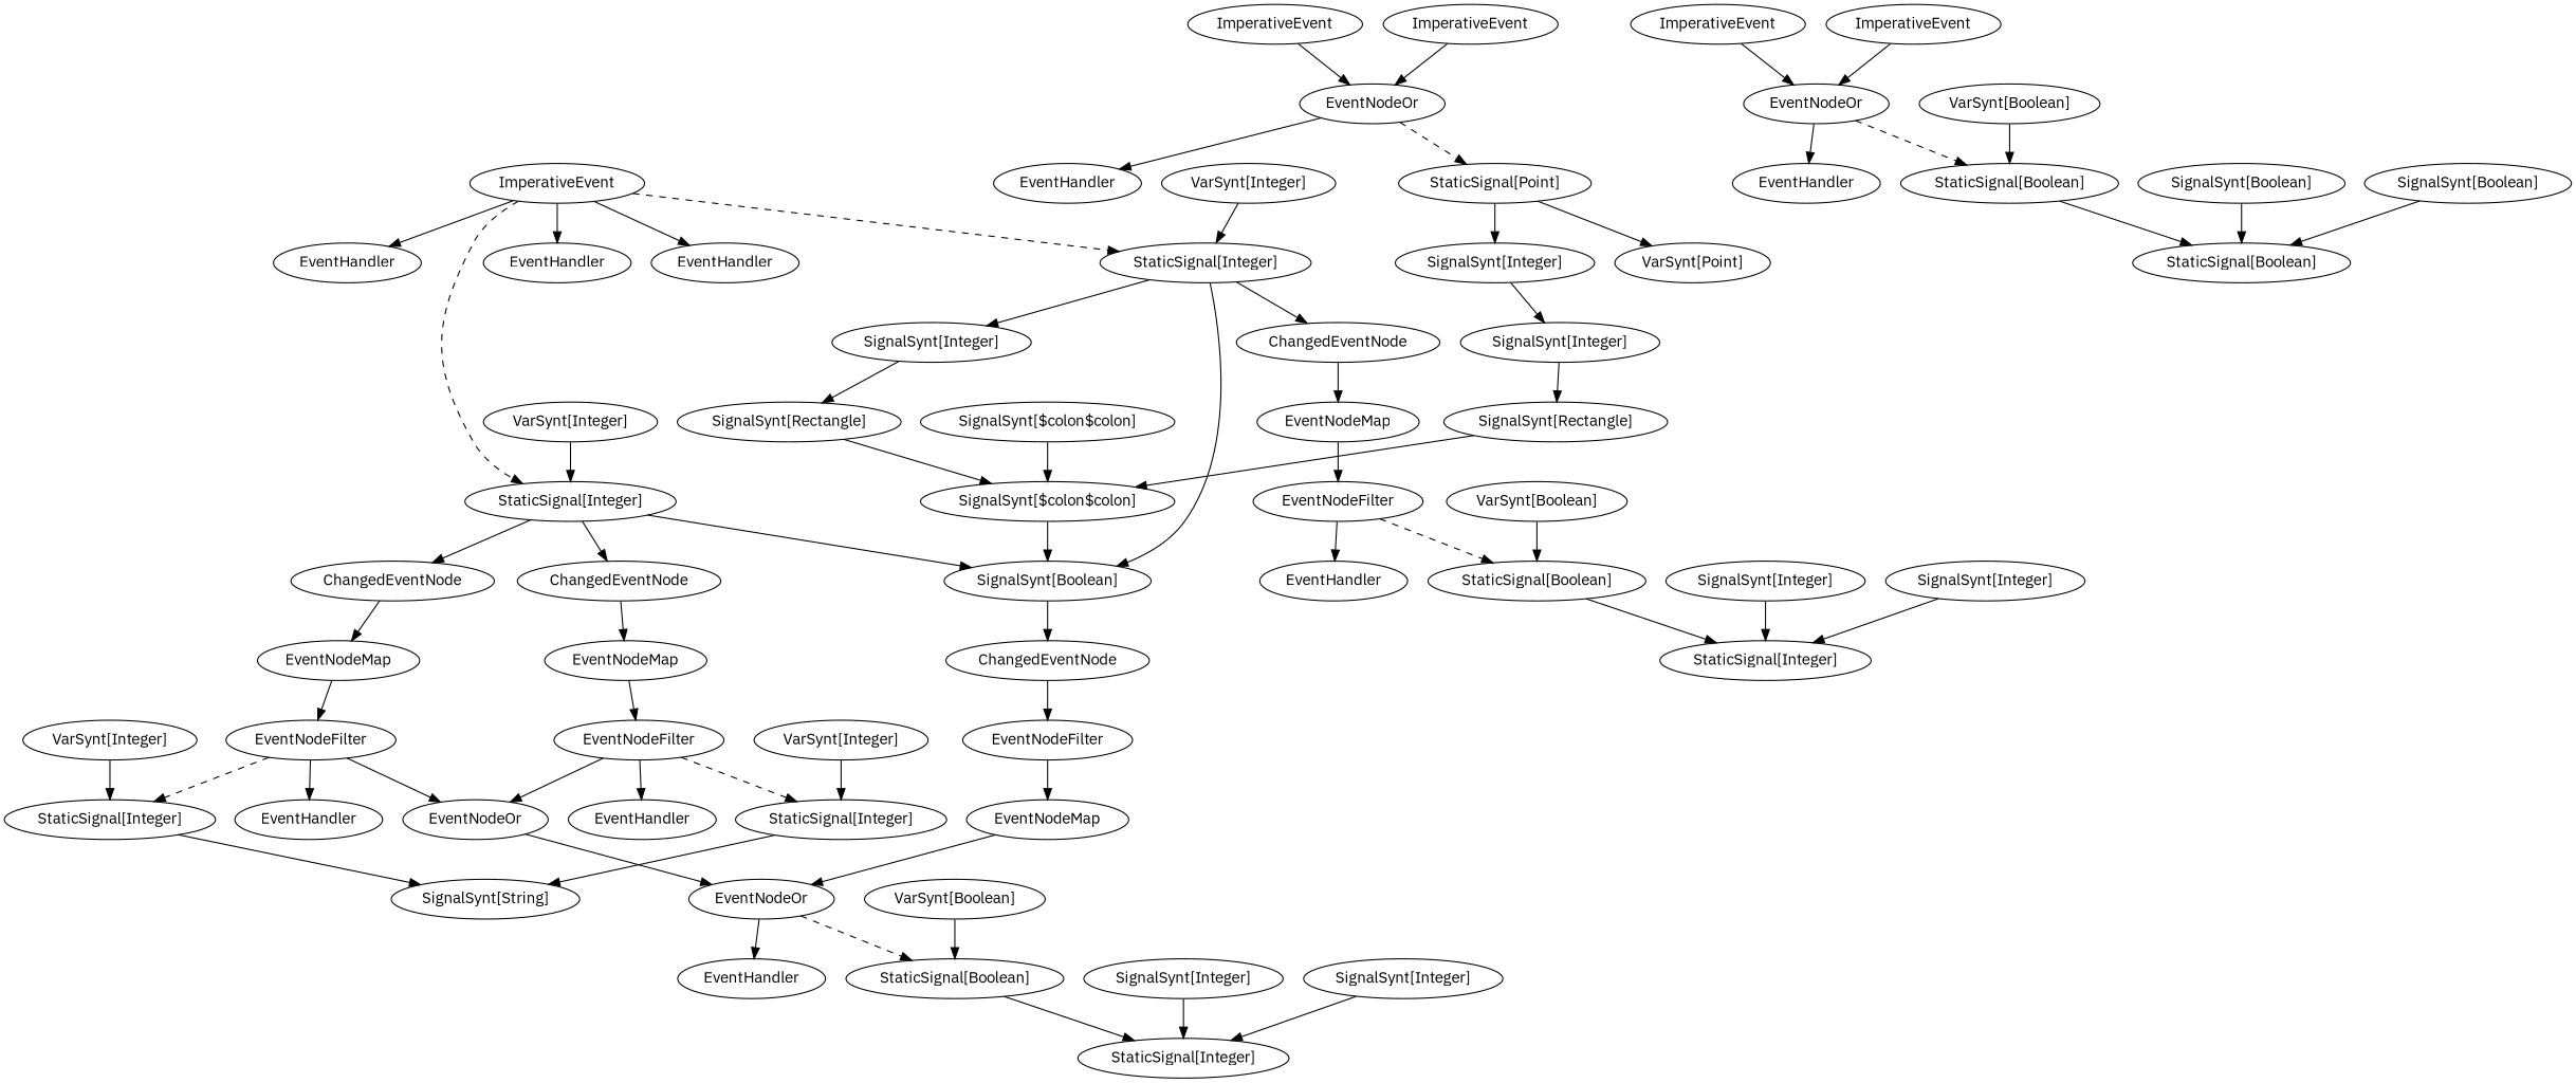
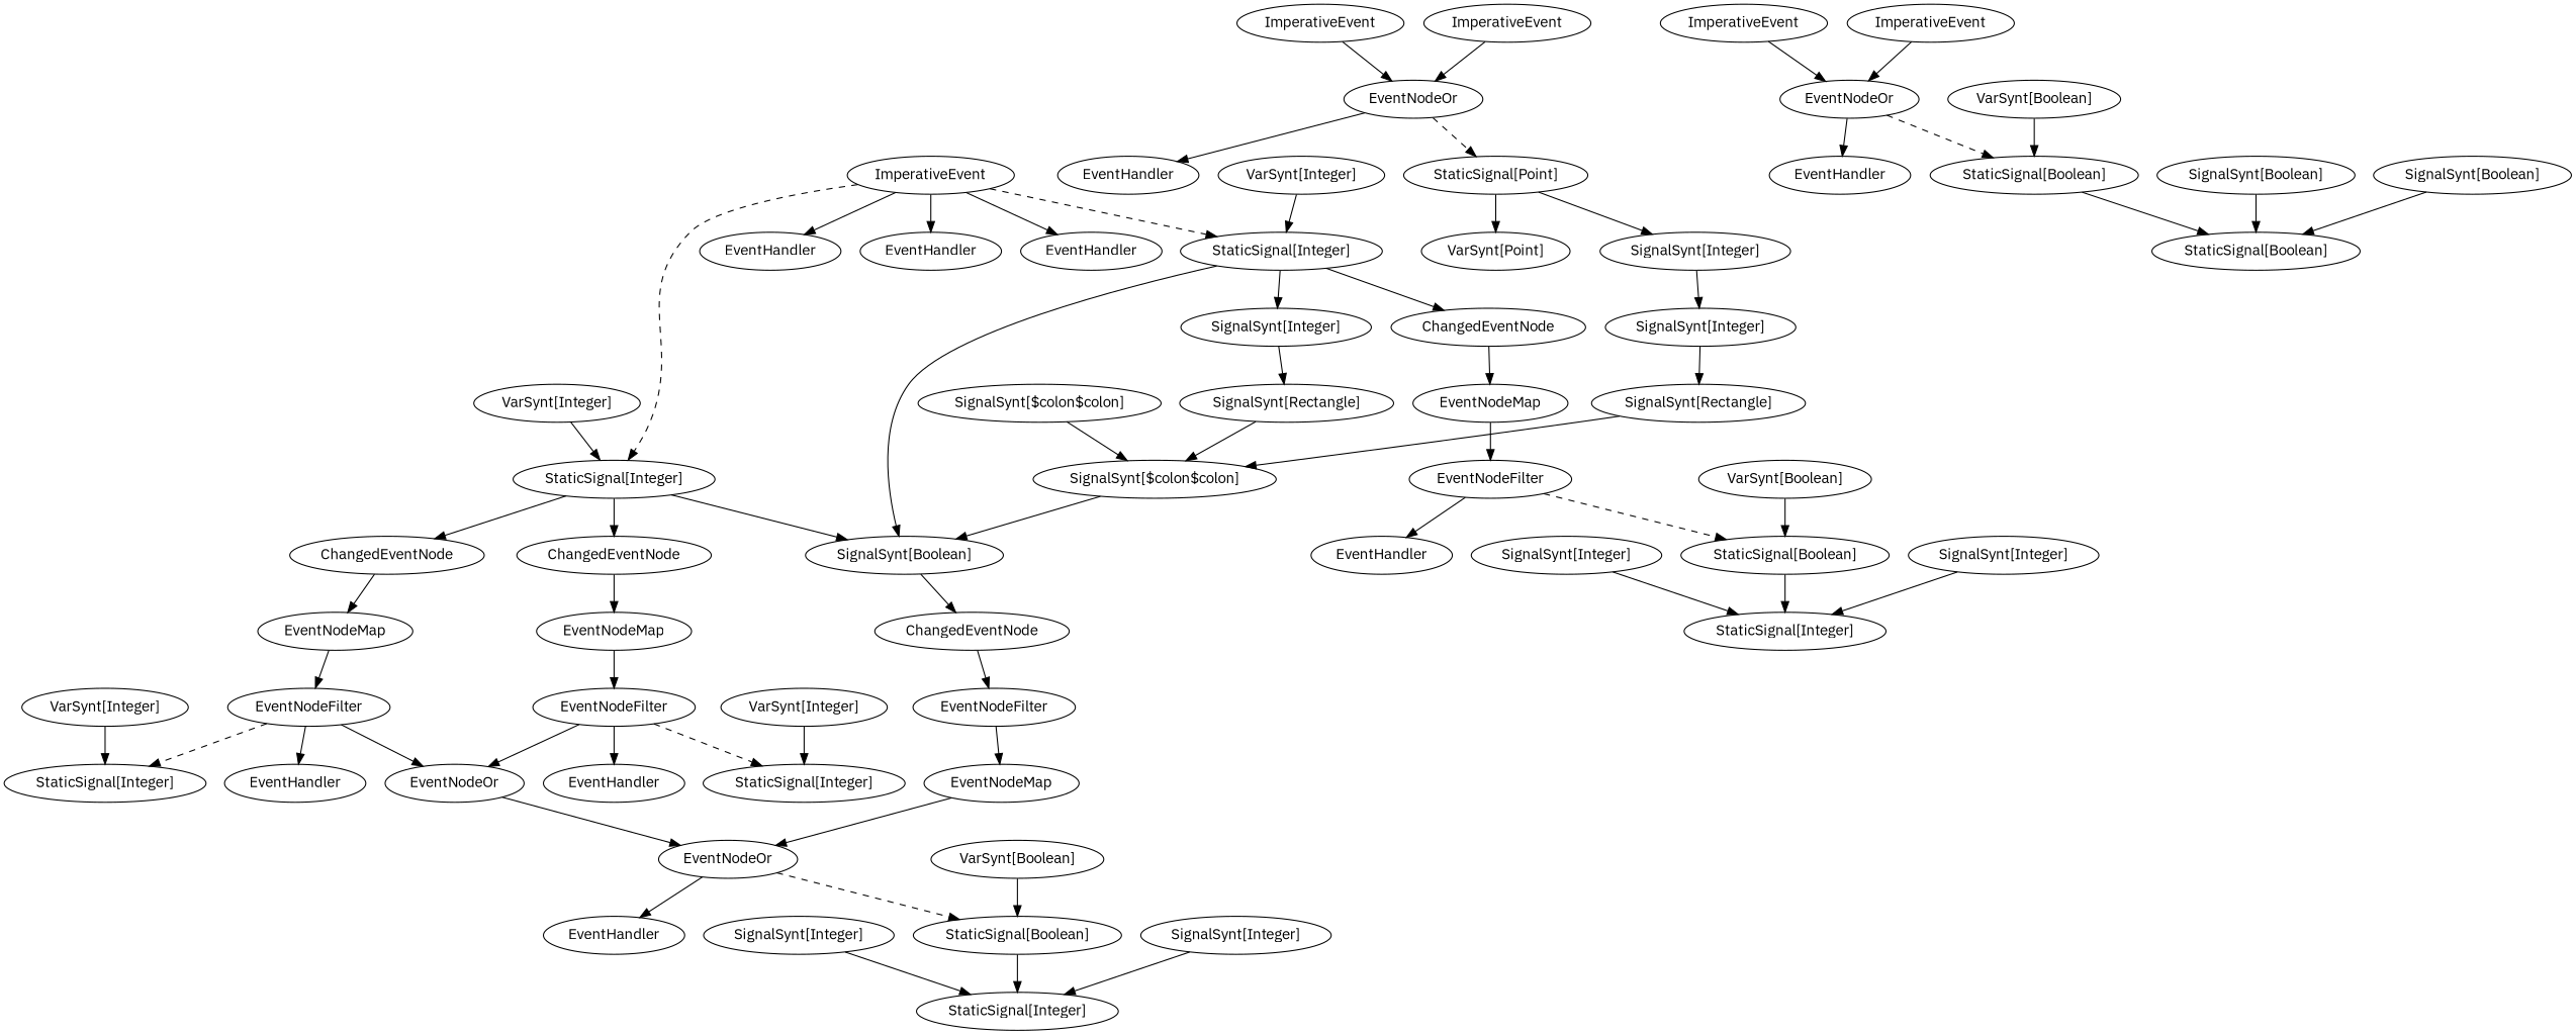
  digraph {
    fontname="IBM Plex Sans"
    node [fontname="IBM Plex Sans"]
    edge [fontname="IBM Plex Sans"]
    n1 [label=<ImperativeEvent>]
    n2 [label=<EventHandler>]
    n3 [label=<EventHandler>]
    n4 [label=<StaticSignal[Integer]>]
    n5 [label=<EventHandler>]
    n6 [label=<StaticSignal[Integer]>]
    n7 [label=<SignalSynt[Boolean]>]
    n8 [label=<ChangedEventNode>]
    n9 [label=<ChangedEventNode>]
    n10 [label=<SignalSynt[Integer]>]
    n11 [label=<ChangedEventNode>]
    n12 [label=<ImperativeEvent>]
    n13 [label=<EventNodeOr>]
    n14 [label=<EventHandler>]
    n15 [label=<StaticSignal[Point]>]
    n16 [label=<ImperativeEvent>]
    n17 [label=<EventNodeOr>]
    n18 [label=<EventHandler>]
    n19 [label=<StaticSignal[Boolean]>]
    n20 [label=<ImperativeEvent>]
    n21 [label=<ImperativeEvent>]
    n22 [label=<VarSynt[Point]>]
    n23 [label=<SignalSynt[Integer]>]
    n24 [label=<StaticSignal[Boolean]>]
    n25 [label=<SignalSynt[Integer]>]
    n26 [label=<SignalSynt[Boolean]>]
    n27 [label=<SignalSynt[Boolean]>]
    n28 [label=<VarSynt[Boolean]>]
    n29 [label=<VarSynt[Integer]>]
    n30 [label=<ChangedEventNode>]
    n31 [label=<EventNodeMap>]
    n32 [label=<EventNodeMap>]
    n33 [label=<VarSynt[Integer]>]
    n34 [label=<SignalSynt[Rectangle]>]
    n35 [label=<EventNodeMap>]
    n36 [label=<SignalSynt[Rectangle]>]
    n37 [label=<SignalSynt[$colon$colon]>]
    n38 [label=<SignalSynt[$colon$colon]>]
    n39 [label=<EventNodeFilter>]
    n40 [label=<EventNodeMap>]
    n41 [label=<EventNodeOr>]
    n42 [label=<EventHandler>]
    n43 [label=<StaticSignal[Boolean]>]
    n44 [label=<EventNodeFilter>]
    n45 [label=<EventNodeOr>]
    n46 [label=<EventHandler>]
    n47 [label=<StaticSignal[Integer]>]
-   n48 [label=<SignalSynt[String]>]
    n49 [label=<EventNodeFilter>]
    n50 [label=<EventHandler>]
    n51 [label=<StaticSignal[Integer]>]
    n52 [label=<StaticSignal[Integer]>]
    n53 [label=<EventNodeFilter>]
    n54 [label=<EventHandler>]
    n55 [label=<StaticSignal[Boolean]>]
    n56 [label=<StaticSignal[Integer]>]
    n57 [label=<SignalSynt[Integer]>]
    n58 [label=<SignalSynt[Integer]>]
    n59 [label=<VarSynt[Boolean]>]
    n60 [label=<SignalSynt[Integer]>]
    n61 [label=<SignalSynt[Integer]>]
    n62 [label=<VarSynt[Boolean]>]
    n63 [label=<VarSynt[Integer]>]
    n64 [label=<VarSynt[Integer]>]
    n1 -> n2
    n1 -> n3
    n1 -> n4 [style=dashed]
    n1 -> n5
    n1 -> n6 [style=dashed]
    n4 -> n7
    n4 -> n8
    n4 -> n9
    n6 -> n7
    n6 -> n10
    n6 -> n11
    n7 -> n30
    n8 -> n31
    n9 -> n32
    n10 -> n34
    n11 -> n35
    n12 -> n13
    n13 -> n14
    n13 -> n15 [style=dashed]
    n15 -> n22
    n15 -> n23
    n16 -> n17
    n17 -> n18
    n17 -> n19 [style=dashed]
    n19 -> n24
    n20 -> n13
    n21 -> n17
    n23 -> n25
    n25 -> n36
    n26 -> n24
    n27 -> n24
    n28 -> n19
    n29 -> n4
    n30 -> n39
    n31 -> n44
    n32 -> n49
    n33 -> n6
    n34 -> n37
    n35 -> n53
    n36 -> n37
    n37 -> n7
    n38 -> n37
    n39 -> n40
    n40 -> n41
    n41 -> n42
    n41 -> n43 [style=dashed]
    n43 -> n52
    n44 -> n45
    n44 -> n46
    n44 -> n47 [style=dashed]
    n45 -> n41
-   n47 -> n48
    n49 -> n45
    n49 -> n50
    n49 -> n51 [style=dashed]
-   n51 -> n48
    n53 -> n54
    n53 -> n55 [style=dashed]
    n55 -> n56
    n57 -> n52
    n58 -> n52
    n59 -> n43
    n60 -> n56
    n61 -> n56
    n62 -> n55
    n63 -> n51
    n64 -> n47
  }
